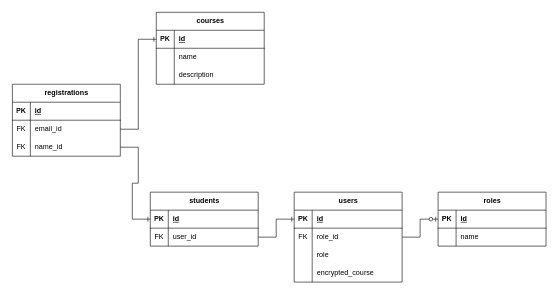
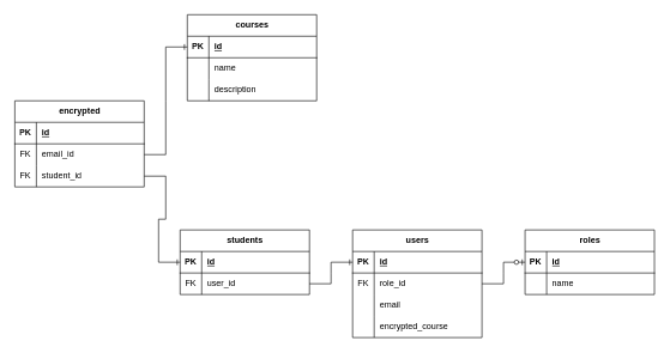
  <mxCell id="0" />
  <mxCell id="1" parent="0" />
  <mxCell id="2" value="users" style="shape=table;startSize=30;container=1;collapsible=1;childLayout=tableLayout;fixedRows=1;rowLines=0;fontStyle=1;align=center;resizeLast=1;html=1;" vertex="1" parent="1"><mxGeometry x="490" y="320" width="180" height="150" as="geometry" /></mxCell>
  <mxCell id="3" value="" style="shape=tableRow;horizontal=0;startSize=0;swimlaneHead=0;swimlaneBody=0;fillColor=none;collapsible=0;dropTarget=0;points=[[0,0.5],[1,0.5]];portConstraint=eastwest;top=0;left=0;right=0;bottom=1;" vertex="1" parent="2"><mxGeometry y="30" width="180" height="30" as="geometry" /></mxCell>
  <mxCell id="4" value="PK" style="shape=partialRectangle;connectable=0;fillColor=none;top=0;left=0;bottom=0;right=0;fontStyle=1;overflow=hidden;whiteSpace=wrap;html=1;" vertex="1" parent="3"><mxGeometry width="30" height="30" as="geometry"><mxRectangle width="30" height="30" as="alternateBounds" /></mxGeometry></mxCell>
  <mxCell id="5" value="id" style="shape=partialRectangle;connectable=0;fillColor=none;top=0;left=0;bottom=0;right=0;align=left;spacingLeft=6;fontStyle=5;overflow=hidden;whiteSpace=wrap;html=1;" vertex="1" parent="3"><mxGeometry x="30" width="150" height="30" as="geometry"><mxRectangle width="150" height="30" as="alternateBounds" /></mxGeometry></mxCell>
  <mxCell id="6" value="" style="shape=tableRow;horizontal=0;startSize=0;swimlaneHead=0;swimlaneBody=0;fillColor=none;collapsible=0;dropTarget=0;points=[[0,0.5],[1,0.5]];portConstraint=eastwest;top=0;left=0;right=0;bottom=0;" vertex="1" parent="2"><mxGeometry y="60" width="180" height="30" as="geometry" /></mxCell>
  <mxCell id="7" value="FK" style="shape=partialRectangle;connectable=0;fillColor=none;top=0;left=0;bottom=0;right=0;editable=1;overflow=hidden;whiteSpace=wrap;html=1;" vertex="1" parent="6"><mxGeometry width="30" height="30" as="geometry"><mxRectangle width="30" height="30" as="alternateBounds" /></mxGeometry></mxCell>
  <mxCell id="8" value="role_id" style="shape=partialRectangle;connectable=0;fillColor=none;top=0;left=0;bottom=0;right=0;align=left;spacingLeft=6;overflow=hidden;whiteSpace=wrap;html=1;" vertex="1" parent="6"><mxGeometry x="30" width="150" height="30" as="geometry"><mxRectangle width="150" height="30" as="alternateBounds" /></mxGeometry></mxCell>
  <mxCell id="9" value="" style="shape=tableRow;horizontal=0;startSize=0;swimlaneHead=0;swimlaneBody=0;fillColor=none;collapsible=0;dropTarget=0;points=[[0,0.5],[1,0.5]];portConstraint=eastwest;top=0;left=0;right=0;bottom=0;" vertex="1" parent="2"><mxGeometry y="90" width="180" height="30" as="geometry" /></mxCell>
  <mxCell id="10" value="" style="shape=partialRectangle;connectable=0;fillColor=none;top=0;left=0;bottom=0;right=0;editable=1;overflow=hidden;whiteSpace=wrap;html=1;" vertex="1" parent="9"><mxGeometry width="30" height="30" as="geometry"><mxRectangle width="30" height="30" as="alternateBounds" /></mxGeometry></mxCell>
- <mxCell id="11" value="role" style="shape=partialRectangle;connectable=0;fillColor=none;top=0;left=0;bottom=0;right=0;align=left;spacingLeft=6;overflow=hidden;whiteSpace=wrap;html=1;" vertex="1" parent="9"><mxGeometry x="30" width="150" height="30" as="geometry"><mxRectangle width="150" height="30" as="alternateBounds" /></mxGeometry></mxCell>
+ <mxCell id="11" value="email" style="shape=partialRectangle;connectable=0;fillColor=none;top=0;left=0;bottom=0;right=0;align=left;spacingLeft=6;overflow=hidden;whiteSpace=wrap;html=1;" vertex="1" parent="9"><mxGeometry x="30" width="150" height="30" as="geometry"><mxRectangle width="150" height="30" as="alternateBounds" /></mxGeometry></mxCell>
  <mxCell id="12" value="" style="shape=tableRow;horizontal=0;startSize=0;swimlaneHead=0;swimlaneBody=0;fillColor=none;collapsible=0;dropTarget=0;points=[[0,0.5],[1,0.5]];portConstraint=eastwest;top=0;left=0;right=0;bottom=0;" vertex="1" parent="2"><mxGeometry y="120" width="180" height="30" as="geometry" /></mxCell>
  <mxCell id="13" value="" style="shape=partialRectangle;connectable=0;fillColor=none;top=0;left=0;bottom=0;right=0;editable=1;overflow=hidden;whiteSpace=wrap;html=1;" vertex="1" parent="12"><mxGeometry width="30" height="30" as="geometry"><mxRectangle width="30" height="30" as="alternateBounds" /></mxGeometry></mxCell>
  <mxCell id="14" value="encrypted_course" style="shape=partialRectangle;connectable=0;fillColor=none;top=0;left=0;bottom=0;right=0;align=left;spacingLeft=6;overflow=hidden;whiteSpace=wrap;html=1;" vertex="1" parent="12"><mxGeometry x="30" width="150" height="30" as="geometry"><mxRectangle width="150" height="30" as="alternateBounds" /></mxGeometry></mxCell>
  <mxCell id="15" value="roles" style="shape=table;startSize=30;container=1;collapsible=1;childLayout=tableLayout;fixedRows=1;rowLines=0;fontStyle=1;align=center;resizeLast=1;html=1;" vertex="1" parent="1"><mxGeometry x="730" y="320" width="180" height="90" as="geometry" /></mxCell>
  <mxCell id="16" value="" style="shape=tableRow;horizontal=0;startSize=0;swimlaneHead=0;swimlaneBody=0;fillColor=none;collapsible=0;dropTarget=0;points=[[0,0.5],[1,0.5]];portConstraint=eastwest;top=0;left=0;right=0;bottom=1;" vertex="1" parent="15"><mxGeometry y="30" width="180" height="30" as="geometry" /></mxCell>
  <mxCell id="17" value="PK" style="shape=partialRectangle;connectable=0;fillColor=none;top=0;left=0;bottom=0;right=0;fontStyle=1;overflow=hidden;whiteSpace=wrap;html=1;" vertex="1" parent="16"><mxGeometry width="30" height="30" as="geometry"><mxRectangle width="30" height="30" as="alternateBounds" /></mxGeometry></mxCell>
  <mxCell id="18" value="id" style="shape=partialRectangle;connectable=0;fillColor=none;top=0;left=0;bottom=0;right=0;align=left;spacingLeft=6;fontStyle=5;overflow=hidden;whiteSpace=wrap;html=1;" vertex="1" parent="16"><mxGeometry x="30" width="150" height="30" as="geometry"><mxRectangle width="150" height="30" as="alternateBounds" /></mxGeometry></mxCell>
  <mxCell id="19" value="" style="shape=tableRow;horizontal=0;startSize=0;swimlaneHead=0;swimlaneBody=0;fillColor=none;collapsible=0;dropTarget=0;points=[[0,0.5],[1,0.5]];portConstraint=eastwest;top=0;left=0;right=0;bottom=0;" vertex="1" parent="15"><mxGeometry y="60" width="180" height="30" as="geometry" /></mxCell>
  <mxCell id="20" value="" style="shape=partialRectangle;connectable=0;fillColor=none;top=0;left=0;bottom=0;right=0;editable=1;overflow=hidden;whiteSpace=wrap;html=1;" vertex="1" parent="19"><mxGeometry width="30" height="30" as="geometry"><mxRectangle width="30" height="30" as="alternateBounds" /></mxGeometry></mxCell>
  <mxCell id="21" value="name" style="shape=partialRectangle;connectable=0;fillColor=none;top=0;left=0;bottom=0;right=0;align=left;spacingLeft=6;overflow=hidden;whiteSpace=wrap;html=1;" vertex="1" parent="19"><mxGeometry x="30" width="150" height="30" as="geometry"><mxRectangle width="150" height="30" as="alternateBounds" /></mxGeometry></mxCell>
  <mxCell id="22" value="students" style="shape=table;startSize=30;container=1;collapsible=1;childLayout=tableLayout;fixedRows=1;rowLines=0;fontStyle=1;align=center;resizeLast=1;html=1;" vertex="1" parent="1"><mxGeometry x="250" y="320" width="180" height="90" as="geometry" /></mxCell>
  <mxCell id="23" value="" style="shape=tableRow;horizontal=0;startSize=0;swimlaneHead=0;swimlaneBody=0;fillColor=none;collapsible=0;dropTarget=0;points=[[0,0.5],[1,0.5]];portConstraint=eastwest;top=0;left=0;right=0;bottom=1;" vertex="1" parent="22"><mxGeometry y="30" width="180" height="30" as="geometry" /></mxCell>
  <mxCell id="24" value="PK" style="shape=partialRectangle;connectable=0;fillColor=none;top=0;left=0;bottom=0;right=0;fontStyle=1;overflow=hidden;whiteSpace=wrap;html=1;" vertex="1" parent="23"><mxGeometry width="30" height="30" as="geometry"><mxRectangle width="30" height="30" as="alternateBounds" /></mxGeometry></mxCell>
  <mxCell id="25" value="id" style="shape=partialRectangle;connectable=0;fillColor=none;top=0;left=0;bottom=0;right=0;align=left;spacingLeft=6;fontStyle=5;overflow=hidden;whiteSpace=wrap;html=1;" vertex="1" parent="23"><mxGeometry x="30" width="150" height="30" as="geometry"><mxRectangle width="150" height="30" as="alternateBounds" /></mxGeometry></mxCell>
  <mxCell id="26" value="" style="shape=tableRow;horizontal=0;startSize=0;swimlaneHead=0;swimlaneBody=0;fillColor=none;collapsible=0;dropTarget=0;points=[[0,0.5],[1,0.5]];portConstraint=eastwest;top=0;left=0;right=0;bottom=0;" vertex="1" parent="22"><mxGeometry y="60" width="180" height="30" as="geometry" /></mxCell>
  <mxCell id="27" value="FK" style="shape=partialRectangle;connectable=0;fillColor=none;top=0;left=0;bottom=0;right=0;editable=1;overflow=hidden;whiteSpace=wrap;html=1;" vertex="1" parent="26"><mxGeometry width="30" height="30" as="geometry"><mxRectangle width="30" height="30" as="alternateBounds" /></mxGeometry></mxCell>
  <mxCell id="28" value="user_id" style="shape=partialRectangle;connectable=0;fillColor=none;top=0;left=0;bottom=0;right=0;align=left;spacingLeft=6;overflow=hidden;whiteSpace=wrap;html=1;" vertex="1" parent="26"><mxGeometry x="30" width="150" height="30" as="geometry"><mxRectangle width="150" height="30" as="alternateBounds" /></mxGeometry></mxCell>
  <mxCell id="29" value="" style="edgeStyle=entityRelationEdgeStyle;fontSize=12;html=1;endArrow=ERzeroToOne;endFill=1;rounded=0;exitX=1;exitY=0.5;exitDx=0;exitDy=0;entryX=0;entryY=0.5;entryDx=0;entryDy=0;" edge="1" parent="1" source="6" target="16"><mxGeometry width="100" height="100" relative="1" as="geometry"><mxPoint x="530" y="730" as="sourcePoint" /><mxPoint x="630" y="630" as="targetPoint" /></mxGeometry></mxCell>
  <mxCell id="30" value="" style="edgeStyle=entityRelationEdgeStyle;fontSize=12;html=1;endArrow=ERone;endFill=1;rounded=0;exitX=1;exitY=0.5;exitDx=0;exitDy=0;entryX=0;entryY=0.5;entryDx=0;entryDy=0;" edge="1" parent="1" source="26" target="3"><mxGeometry width="100" height="100" relative="1" as="geometry"><mxPoint x="450" y="670" as="sourcePoint" /><mxPoint x="550" y="570" as="targetPoint" /></mxGeometry></mxCell>
  <mxCell id="31" value="courses" style="shape=table;startSize=30;container=1;collapsible=1;childLayout=tableLayout;fixedRows=1;rowLines=0;fontStyle=1;align=center;resizeLast=1;html=1;" vertex="1" parent="1"><mxGeometry x="260" y="20" width="180" height="120" as="geometry" /></mxCell>
  <mxCell id="32" value="" style="shape=tableRow;horizontal=0;startSize=0;swimlaneHead=0;swimlaneBody=0;fillColor=none;collapsible=0;dropTarget=0;points=[[0,0.5],[1,0.5]];portConstraint=eastwest;top=0;left=0;right=0;bottom=1;" vertex="1" parent="31"><mxGeometry y="30" width="180" height="30" as="geometry" /></mxCell>
  <mxCell id="33" value="PK" style="shape=partialRectangle;connectable=0;fillColor=none;top=0;left=0;bottom=0;right=0;fontStyle=1;overflow=hidden;whiteSpace=wrap;html=1;" vertex="1" parent="32"><mxGeometry width="30" height="30" as="geometry"><mxRectangle width="30" height="30" as="alternateBounds" /></mxGeometry></mxCell>
  <mxCell id="34" value="id" style="shape=partialRectangle;connectable=0;fillColor=none;top=0;left=0;bottom=0;right=0;align=left;spacingLeft=6;fontStyle=5;overflow=hidden;whiteSpace=wrap;html=1;" vertex="1" parent="32"><mxGeometry x="30" width="150" height="30" as="geometry"><mxRectangle width="150" height="30" as="alternateBounds" /></mxGeometry></mxCell>
  <mxCell id="35" value="" style="shape=tableRow;horizontal=0;startSize=0;swimlaneHead=0;swimlaneBody=0;fillColor=none;collapsible=0;dropTarget=0;points=[[0,0.5],[1,0.5]];portConstraint=eastwest;top=0;left=0;right=0;bottom=0;" vertex="1" parent="31"><mxGeometry y="60" width="180" height="30" as="geometry" /></mxCell>
  <mxCell id="36" value="" style="shape=partialRectangle;connectable=0;fillColor=none;top=0;left=0;bottom=0;right=0;editable=1;overflow=hidden;whiteSpace=wrap;html=1;" vertex="1" parent="35"><mxGeometry width="30" height="30" as="geometry"><mxRectangle width="30" height="30" as="alternateBounds" /></mxGeometry></mxCell>
  <mxCell id="37" value="name" style="shape=partialRectangle;connectable=0;fillColor=none;top=0;left=0;bottom=0;right=0;align=left;spacingLeft=6;overflow=hidden;whiteSpace=wrap;html=1;" vertex="1" parent="35"><mxGeometry x="30" width="150" height="30" as="geometry"><mxRectangle width="150" height="30" as="alternateBounds" /></mxGeometry></mxCell>
  <mxCell id="38" value="" style="shape=tableRow;horizontal=0;startSize=0;swimlaneHead=0;swimlaneBody=0;fillColor=none;collapsible=0;dropTarget=0;points=[[0,0.5],[1,0.5]];portConstraint=eastwest;top=0;left=0;right=0;bottom=0;" vertex="1" parent="31"><mxGeometry y="90" width="180" height="30" as="geometry" /></mxCell>
  <mxCell id="39" value="" style="shape=partialRectangle;connectable=0;fillColor=none;top=0;left=0;bottom=0;right=0;editable=1;overflow=hidden;whiteSpace=wrap;html=1;" vertex="1" parent="38"><mxGeometry width="30" height="30" as="geometry"><mxRectangle width="30" height="30" as="alternateBounds" /></mxGeometry></mxCell>
  <mxCell id="40" value="description" style="shape=partialRectangle;connectable=0;fillColor=none;top=0;left=0;bottom=0;right=0;align=left;spacingLeft=6;overflow=hidden;whiteSpace=wrap;html=1;" vertex="1" parent="38"><mxGeometry x="30" width="150" height="30" as="geometry"><mxRectangle width="150" height="30" as="alternateBounds" /></mxGeometry></mxCell>
- <mxCell id="41" value="registrations" style="shape=table;startSize=30;container=1;collapsible=1;childLayout=tableLayout;fixedRows=1;rowLines=0;fontStyle=1;align=center;resizeLast=1;html=1;" vertex="1" parent="1"><mxGeometry x="20" y="140" width="180" height="120" as="geometry" /></mxCell>
+ <mxCell id="41" value="encrypted" style="shape=table;startSize=30;container=1;collapsible=1;childLayout=tableLayout;fixedRows=1;rowLines=0;fontStyle=1;align=center;resizeLast=1;html=1;" vertex="1" parent="1"><mxGeometry x="20" y="140" width="180" height="120" as="geometry" /></mxCell>
  <mxCell id="42" value="" style="shape=tableRow;horizontal=0;startSize=0;swimlaneHead=0;swimlaneBody=0;fillColor=none;collapsible=0;dropTarget=0;points=[[0,0.5],[1,0.5]];portConstraint=eastwest;top=0;left=0;right=0;bottom=1;" vertex="1" parent="41"><mxGeometry y="30" width="180" height="30" as="geometry" /></mxCell>
  <mxCell id="43" value="PK" style="shape=partialRectangle;connectable=0;fillColor=none;top=0;left=0;bottom=0;right=0;fontStyle=1;overflow=hidden;whiteSpace=wrap;html=1;" vertex="1" parent="42"><mxGeometry width="30" height="30" as="geometry"><mxRectangle width="30" height="30" as="alternateBounds" /></mxGeometry></mxCell>
  <mxCell id="44" value="id" style="shape=partialRectangle;connectable=0;fillColor=none;top=0;left=0;bottom=0;right=0;align=left;spacingLeft=6;fontStyle=5;overflow=hidden;whiteSpace=wrap;html=1;" vertex="1" parent="42"><mxGeometry x="30" width="150" height="30" as="geometry"><mxRectangle width="150" height="30" as="alternateBounds" /></mxGeometry></mxCell>
  <mxCell id="45" value="" style="shape=tableRow;horizontal=0;startSize=0;swimlaneHead=0;swimlaneBody=0;fillColor=none;collapsible=0;dropTarget=0;points=[[0,0.5],[1,0.5]];portConstraint=eastwest;top=0;left=0;right=0;bottom=0;" vertex="1" parent="41"><mxGeometry y="60" width="180" height="30" as="geometry" /></mxCell>
  <mxCell id="46" value="FK" style="shape=partialRectangle;connectable=0;fillColor=none;top=0;left=0;bottom=0;right=0;editable=1;overflow=hidden;whiteSpace=wrap;html=1;" vertex="1" parent="45"><mxGeometry width="30" height="30" as="geometry"><mxRectangle width="30" height="30" as="alternateBounds" /></mxGeometry></mxCell>
  <mxCell id="47" value="email_id" style="shape=partialRectangle;connectable=0;fillColor=none;top=0;left=0;bottom=0;right=0;align=left;spacingLeft=6;overflow=hidden;whiteSpace=wrap;html=1;" vertex="1" parent="45"><mxGeometry x="30" width="150" height="30" as="geometry"><mxRectangle width="150" height="30" as="alternateBounds" /></mxGeometry></mxCell>
  <mxCell id="48" value="" style="shape=tableRow;horizontal=0;startSize=0;swimlaneHead=0;swimlaneBody=0;fillColor=none;collapsible=0;dropTarget=0;points=[[0,0.5],[1,0.5]];portConstraint=eastwest;top=0;left=0;right=0;bottom=0;" vertex="1" parent="41"><mxGeometry y="90" width="180" height="30" as="geometry" /></mxCell>
  <mxCell id="49" value="FK" style="shape=partialRectangle;connectable=0;fillColor=none;top=0;left=0;bottom=0;right=0;editable=1;overflow=hidden;whiteSpace=wrap;html=1;" vertex="1" parent="48"><mxGeometry width="30" height="30" as="geometry"><mxRectangle width="30" height="30" as="alternateBounds" /></mxGeometry></mxCell>
- <mxCell id="50" value="name_id" style="shape=partialRectangle;connectable=0;fillColor=none;top=0;left=0;bottom=0;right=0;align=left;spacingLeft=6;overflow=hidden;whiteSpace=wrap;html=1;" vertex="1" parent="48"><mxGeometry x="30" width="150" height="30" as="geometry"><mxRectangle width="150" height="30" as="alternateBounds" /></mxGeometry></mxCell>
+ <mxCell id="50" value="student_id" style="shape=partialRectangle;connectable=0;fillColor=none;top=0;left=0;bottom=0;right=0;align=left;spacingLeft=6;overflow=hidden;whiteSpace=wrap;html=1;" vertex="1" parent="48"><mxGeometry x="30" width="150" height="30" as="geometry"><mxRectangle width="150" height="30" as="alternateBounds" /></mxGeometry></mxCell>
  <mxCell id="51" value="" style="edgeStyle=entityRelationEdgeStyle;fontSize=12;html=1;endArrow=ERone;endFill=1;rounded=0;exitX=1;exitY=0.5;exitDx=0;exitDy=0;entryX=0;entryY=0.5;entryDx=0;entryDy=0;" edge="1" parent="1" source="48" target="23"><mxGeometry width="100" height="100" relative="1" as="geometry"><mxPoint x="520" y="250" as="sourcePoint" /><mxPoint x="620" y="150" as="targetPoint" /></mxGeometry></mxCell>
  <mxCell id="52" value="" style="edgeStyle=entityRelationEdgeStyle;fontSize=12;html=1;endArrow=ERone;endFill=1;rounded=0;exitX=1;exitY=0.5;exitDx=0;exitDy=0;entryX=0;entryY=0.5;entryDx=0;entryDy=0;" edge="1" parent="1" source="45" target="32"><mxGeometry width="100" height="100" relative="1" as="geometry"><mxPoint x="520" y="250" as="sourcePoint" /><mxPoint x="620" y="150" as="targetPoint" /></mxGeometry></mxCell>
